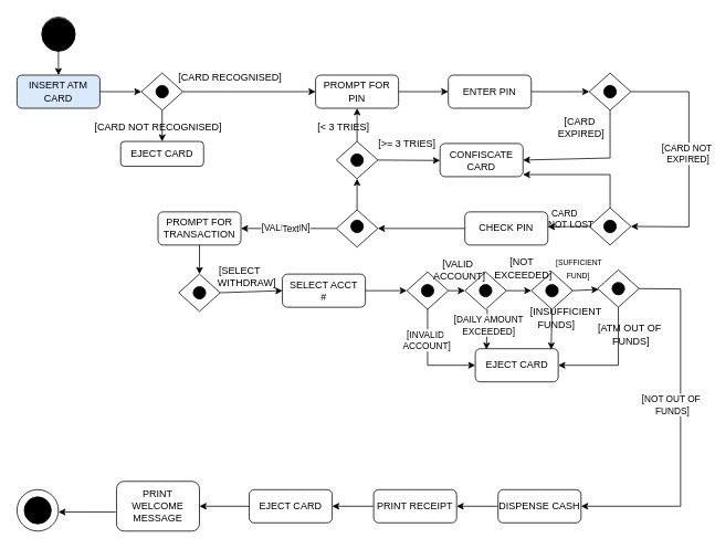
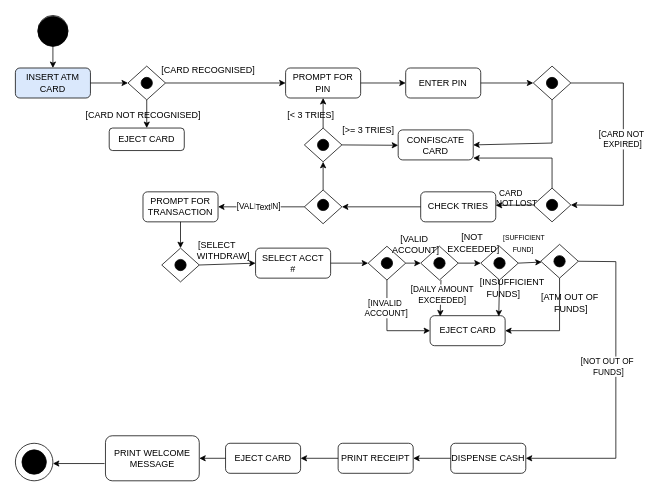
  <mxCell id="0" />
  <mxCell id="1" parent="0" />
  <mxCell id="2" value="" style="ellipse;whiteSpace=wrap;html=1;aspect=fixed;" vertex="1" parent="1"><mxGeometry x="50" y="20" width="40" height="40" as="geometry" /></mxCell>
  <mxCell id="3" value="" style="endArrow=classic;html=1;rounded=0;exitX=0.5;exitY=1;exitDx=0;exitDy=0;" edge="1" parent="1" source="2"><mxGeometry width="50" height="50" relative="1" as="geometry"><mxPoint x="30" y="60" as="sourcePoint" /><mxPoint x="70" y="90" as="targetPoint" /><Array as="points" /></mxGeometry></mxCell>
  <mxCell id="4" value="INSERT ATM CARD" style="rounded=1;whiteSpace=wrap;html=1;fillColor=#dae8fc;" vertex="1" parent="1"><mxGeometry x="20" y="90" width="100" height="40" as="geometry" /></mxCell>
  <mxCell id="5" value="" style="endArrow=classic;html=1;rounded=0;exitX=1;exitY=0.5;exitDx=0;exitDy=0;" edge="1" parent="1" source="4"><mxGeometry width="50" height="50" relative="1" as="geometry"><mxPoint x="410" y="270" as="sourcePoint" /><mxPoint x="170" y="110" as="targetPoint" /></mxGeometry></mxCell>
  <mxCell id="6" value="" style="rhombus;whiteSpace=wrap;html=1;" vertex="1" parent="1"><mxGeometry x="170" y="87.5" width="50" height="45" as="geometry" /></mxCell>
  <mxCell id="7" value="" style="ellipse;whiteSpace=wrap;html=1;aspect=fixed;strokeColor=#000000;fillColor=#000000;" vertex="1" parent="1"><mxGeometry x="187.5" y="102.5" width="15" height="15" as="geometry" /></mxCell>
  <mxCell id="8" value="" style="endArrow=classic;html=1;rounded=0;exitX=0.5;exitY=1;exitDx=0;exitDy=0;" edge="1" parent="1" source="6"><mxGeometry width="50" height="50" relative="1" as="geometry"><mxPoint x="410" y="270" as="sourcePoint" /><mxPoint x="195" y="170" as="targetPoint" /></mxGeometry></mxCell>
  <mxCell id="9" value="EJECT CARD" style="rounded=1;whiteSpace=wrap;html=1;" vertex="1" parent="1"><mxGeometry x="145" y="170" width="100" height="30" as="geometry" /></mxCell>
  <mxCell id="10" value="[CARD NOT RECOGNISED]" style="text;html=1;align=center;verticalAlign=middle;resizable=0;points=[];autosize=1;strokeColor=none;fillColor=none;" vertex="1" parent="1"><mxGeometry x="100" y="138" width="180" height="30" as="geometry" /></mxCell>
  <mxCell id="11" value="" style="endArrow=classic;html=1;rounded=0;exitX=1;exitY=0.5;exitDx=0;exitDy=0;" edge="1" parent="1" source="6"><mxGeometry width="50" height="50" relative="1" as="geometry"><mxPoint x="410" y="270" as="sourcePoint" /><mxPoint x="380" y="110" as="targetPoint" /></mxGeometry></mxCell>
  <mxCell id="12" value="&amp;nbsp; &amp;nbsp; [CARD RECOGNISED]" style="text;html=1;align=center;verticalAlign=middle;resizable=0;points=[];autosize=1;strokeColor=none;fillColor=none;" vertex="1" parent="1"><mxGeometry x="190" y="78" width="160" height="30" as="geometry" /></mxCell>
  <mxCell id="13" value="PROMPT FOR PIN" style="rounded=1;whiteSpace=wrap;html=1;" vertex="1" parent="1"><mxGeometry x="380" y="90" width="100" height="40" as="geometry" /></mxCell>
  <mxCell id="14" value="" style="endArrow=classic;html=1;rounded=0;exitX=1;exitY=0.5;exitDx=0;exitDy=0;" edge="1" parent="1" source="13"><mxGeometry width="50" height="50" relative="1" as="geometry"><mxPoint x="410" y="270" as="sourcePoint" /><mxPoint x="540" y="110" as="targetPoint" /></mxGeometry></mxCell>
  <mxCell id="15" value="ENTER PIN" style="rounded=1;whiteSpace=wrap;html=1;" vertex="1" parent="1"><mxGeometry x="540" y="90" width="100" height="40" as="geometry" /></mxCell>
  <mxCell id="16" value="" style="endArrow=classic;html=1;rounded=0;exitX=1;exitY=0.5;exitDx=0;exitDy=0;" edge="1" parent="1" source="15"><mxGeometry width="50" height="50" relative="1" as="geometry"><mxPoint x="410" y="270" as="sourcePoint" /><mxPoint x="710" y="110" as="targetPoint" /></mxGeometry></mxCell>
  <mxCell id="17" value="" style="rhombus;whiteSpace=wrap;html=1;" vertex="1" parent="1"><mxGeometry x="710" y="87.5" width="50" height="45" as="geometry" /></mxCell>
  <mxCell id="18" value="" style="ellipse;whiteSpace=wrap;html=1;aspect=fixed;strokeColor=#000000;fillColor=#000000;" vertex="1" parent="1"><mxGeometry x="727.5" y="102.5" width="15" height="15" as="geometry" /></mxCell>
  <mxCell id="19" value="" style="rhombus;whiteSpace=wrap;html=1;" vertex="1" parent="1"><mxGeometry x="405" y="252.5" width="50" height="45" as="geometry" /></mxCell>
  <mxCell id="20" value="" style="rhombus;whiteSpace=wrap;html=1;" vertex="1" parent="1"><mxGeometry x="405" y="170" width="50" height="45" as="geometry" /></mxCell>
  <mxCell id="21" value="" style="endArrow=classic;html=1;rounded=0;exitX=0.5;exitY=0;exitDx=0;exitDy=0;entryX=0.5;entryY=1;entryDx=0;entryDy=0;" edge="1" parent="1" source="20" target="13"><mxGeometry width="50" height="50" relative="1" as="geometry"><mxPoint x="410" y="270" as="sourcePoint" /><mxPoint x="460" y="220" as="targetPoint" /></mxGeometry></mxCell>
  <mxCell id="22" value="" style="endArrow=classic;html=1;rounded=0;entryX=0.5;entryY=1;entryDx=0;entryDy=0;exitX=0.5;exitY=0;exitDx=0;exitDy=0;" edge="1" parent="1" source="19" target="20"><mxGeometry width="50" height="50" relative="1" as="geometry"><mxPoint x="410" y="270" as="sourcePoint" /><mxPoint x="460" y="220" as="targetPoint" /></mxGeometry></mxCell>
  <mxCell id="23" value="" style="ellipse;whiteSpace=wrap;html=1;aspect=fixed;strokeColor=#000000;fillColor=#000000;" vertex="1" parent="1"><mxGeometry x="422.5" y="185" width="15" height="15" as="geometry" /></mxCell>
  <mxCell id="24" value="" style="ellipse;whiteSpace=wrap;html=1;aspect=fixed;strokeColor=#000000;fillColor=#000000;" vertex="1" parent="1"><mxGeometry x="422.5" y="265" width="15" height="15" as="geometry" /></mxCell>
  <mxCell id="25" value="" style="endArrow=classic;html=1;rounded=0;exitX=1;exitY=0.5;exitDx=0;exitDy=0;" edge="1" parent="1" source="20"><mxGeometry width="50" height="50" relative="1" as="geometry"><mxPoint x="410" y="270" as="sourcePoint" /><mxPoint x="530" y="193" as="targetPoint" /></mxGeometry></mxCell>
  <mxCell id="26" value="&amp;nbsp; [&amp;lt; 3 TRIES]" style="text;html=1;align=center;verticalAlign=middle;resizable=0;points=[];autosize=1;strokeColor=none;fillColor=none;" vertex="1" parent="1"><mxGeometry x="365" y="138" width="90" height="30" as="geometry" /></mxCell>
  <mxCell id="27" value="&amp;nbsp; &amp;nbsp; &amp;nbsp; &amp;nbsp; &amp;nbsp; &amp;nbsp; [&amp;gt;= 3 TRIES]" style="text;html=1;align=center;verticalAlign=middle;resizable=0;points=[];autosize=1;strokeColor=none;fillColor=none;" vertex="1" parent="1"><mxGeometry x="405" y="158" width="130" height="30" as="geometry" /></mxCell>
  <mxCell id="28" value="CONFISCATE CARD" style="rounded=1;whiteSpace=wrap;html=1;" vertex="1" parent="1"><mxGeometry x="530" y="172.5" width="100" height="40" as="geometry" /></mxCell>
  <mxCell id="29" value="" style="endArrow=classic;html=1;rounded=0;exitX=0.5;exitY=1;exitDx=0;exitDy=0;entryX=1;entryY=0.5;entryDx=0;entryDy=0;" edge="1" parent="1" source="17" target="28"><mxGeometry width="50" height="50" relative="1" as="geometry"><mxPoint x="410" y="270" as="sourcePoint" /><mxPoint x="460" y="220" as="targetPoint" /><Array as="points"><mxPoint x="735" y="190" /></Array></mxGeometry></mxCell>
- <mxCell id="30" value="[CARD&amp;nbsp;&lt;div&gt;EXPIRED]&lt;/div&gt;" style="text;html=1;align=center;verticalAlign=middle;resizable=0;points=[];autosize=1;strokeColor=none;fillColor=none;" vertex="1" parent="1"><mxGeometry x="660" y="133" width="80" height="40" as="geometry" /></mxCell>
  <mxCell id="31" value="" style="rhombus;whiteSpace=wrap;html=1;" vertex="1" parent="1"><mxGeometry x="710" y="250" width="50" height="45" as="geometry" /></mxCell>
  <mxCell id="32" value="" style="ellipse;whiteSpace=wrap;html=1;aspect=fixed;strokeColor=#000000;fillColor=#000000;" vertex="1" parent="1"><mxGeometry x="727.5" y="265" width="15" height="15" as="geometry" /></mxCell>
  <mxCell id="33" value="" style="endArrow=classic;html=1;rounded=0;exitX=1;exitY=0.5;exitDx=0;exitDy=0;entryX=1;entryY=0.5;entryDx=0;entryDy=0;" edge="1" parent="1" source="17" target="31"><mxGeometry width="50" height="50" relative="1" as="geometry"><mxPoint x="410" y="270" as="sourcePoint" /><mxPoint x="460" y="220" as="targetPoint" /><Array as="points"><mxPoint x="830" y="110" /><mxPoint x="830" y="273" /></Array></mxGeometry></mxCell>
  <mxCell id="34" value="[CARD NOT&amp;nbsp;&lt;div&gt;EXPIRED]&lt;/div&gt;" style="edgeLabel;html=1;align=center;verticalAlign=middle;resizable=0;points=[];" vertex="1" connectable="0" parent="33"><mxGeometry x="-0.05" y="-2" relative="1" as="geometry"><mxPoint as="offset" /></mxGeometry></mxCell>
  <mxCell id="35" value="" style="endArrow=classic;html=1;rounded=0;exitX=0;exitY=0.5;exitDx=0;exitDy=0;" edge="1" parent="1" source="31"><mxGeometry width="50" height="50" relative="1" as="geometry"><mxPoint x="550" y="270" as="sourcePoint" /><mxPoint x="660" y="273" as="targetPoint" /></mxGeometry></mxCell>
- <mxCell id="36" value="CHECK PIN" style="rounded=1;whiteSpace=wrap;html=1;" vertex="1" parent="1"><mxGeometry x="560" y="255" width="100" height="40" as="geometry" /></mxCell>
+ <mxCell id="36" value="CHECK TRIES" style="rounded=1;whiteSpace=wrap;html=1;" vertex="1" parent="1"><mxGeometry x="560" y="255" width="100" height="40" as="geometry" /></mxCell>
  <mxCell id="37" value="" style="endArrow=classic;html=1;rounded=0;entryX=1;entryY=0.5;entryDx=0;entryDy=0;exitX=0;exitY=0.5;exitDx=0;exitDy=0;" edge="1" parent="1" source="36" target="19"><mxGeometry width="50" height="50" relative="1" as="geometry"><mxPoint x="550" y="270" as="sourcePoint" /><mxPoint x="600" y="220" as="targetPoint" /></mxGeometry></mxCell>
  <mxCell id="38" style="edgeStyle=orthogonalEdgeStyle;rounded=0;orthogonalLoop=1;jettySize=auto;html=1;exitX=0.5;exitY=0;exitDx=0;exitDy=0;entryX=0.5;entryY=1;entryDx=0;entryDy=0;" edge="1" parent="1" source="24" target="24"><mxGeometry relative="1" as="geometry"><Array as="points"><mxPoint x="430" y="280" /><mxPoint x="430" y="280" /></Array></mxGeometry></mxCell>
  <mxCell id="39" value="" style="endArrow=classic;html=1;rounded=0;exitX=0;exitY=0.5;exitDx=0;exitDy=0;" edge="1" parent="1" source="19"><mxGeometry width="50" height="50" relative="1" as="geometry"><mxPoint x="550" y="270" as="sourcePoint" /><mxPoint x="290" y="275" as="targetPoint" /></mxGeometry></mxCell>
  <mxCell id="40" value="[VALID PIN]" style="edgeLabel;html=1;align=center;verticalAlign=middle;resizable=0;points=[];" vertex="1" connectable="0" parent="39"><mxGeometry x="0.054" y="-2" relative="1" as="geometry"><mxPoint x="-1" as="offset" /></mxGeometry></mxCell>
  <mxCell id="41" value="Text" style="edgeLabel;html=1;align=center;verticalAlign=middle;resizable=0;points=[];" vertex="1" connectable="0" parent="39"><mxGeometry x="-0.049" relative="1" as="geometry"><mxPoint x="-1" as="offset" /></mxGeometry></mxCell>
  <mxCell id="42" value="PROMPT FOR TRANSACTION" style="rounded=1;whiteSpace=wrap;html=1;" vertex="1" parent="1"><mxGeometry x="190" y="255" width="100" height="40" as="geometry" /></mxCell>
  <mxCell id="43" value="" style="endArrow=classic;html=1;rounded=0;exitX=0.5;exitY=1;exitDx=0;exitDy=0;" edge="1" parent="1" source="42"><mxGeometry width="50" height="50" relative="1" as="geometry"><mxPoint x="550" y="280" as="sourcePoint" /><mxPoint x="240" y="330" as="targetPoint" /></mxGeometry></mxCell>
  <mxCell id="44" value="" style="rhombus;whiteSpace=wrap;html=1;" vertex="1" parent="1"><mxGeometry x="215" y="330" width="50" height="45" as="geometry" /></mxCell>
  <mxCell id="45" value="" style="ellipse;whiteSpace=wrap;html=1;aspect=fixed;strokeColor=#000000;fillColor=#000000;" vertex="1" parent="1"><mxGeometry x="232.5" y="345" width="15" height="15" as="geometry" /></mxCell>
  <mxCell id="46" value="" style="endArrow=classic;html=1;rounded=0;exitX=1;exitY=0.5;exitDx=0;exitDy=0;" edge="1" parent="1" source="44"><mxGeometry width="50" height="50" relative="1" as="geometry"><mxPoint x="550" y="280" as="sourcePoint" /><mxPoint x="340" y="350" as="targetPoint" /></mxGeometry></mxCell>
  <mxCell id="47" value="SELECT ACCT&lt;div&gt;#&lt;/div&gt;" style="rounded=1;whiteSpace=wrap;html=1;" vertex="1" parent="1"><mxGeometry x="340" y="330" width="100" height="40" as="geometry" /></mxCell>
  <mxCell id="48" value="" style="endArrow=classic;html=1;rounded=0;exitX=1;exitY=0.5;exitDx=0;exitDy=0;" edge="1" parent="1" source="47"><mxGeometry width="50" height="50" relative="1" as="geometry"><mxPoint x="550" y="280" as="sourcePoint" /><mxPoint x="490" y="350" as="targetPoint" /></mxGeometry></mxCell>
  <mxCell id="49" value="" style="rhombus;whiteSpace=wrap;html=1;" vertex="1" parent="1"><mxGeometry x="490" y="327.5" width="50" height="45" as="geometry" /></mxCell>
  <mxCell id="50" value="" style="rhombus;whiteSpace=wrap;html=1;" vertex="1" parent="1"><mxGeometry x="560" y="327.5" width="50" height="45" as="geometry" /></mxCell>
  <mxCell id="51" value="" style="rhombus;whiteSpace=wrap;html=1;" vertex="1" parent="1"><mxGeometry x="640" y="327.5" width="50" height="45" as="geometry" /></mxCell>
  <mxCell id="52" value="" style="rhombus;whiteSpace=wrap;html=1;" vertex="1" parent="1"><mxGeometry x="720" y="325" width="50" height="45" as="geometry" /></mxCell>
  <mxCell id="53" value="" style="endArrow=classic;html=1;rounded=0;exitX=1;exitY=0.5;exitDx=0;exitDy=0;entryX=0;entryY=0.5;entryDx=0;entryDy=0;" edge="1" parent="1" source="49" target="50"><mxGeometry width="50" height="50" relative="1" as="geometry"><mxPoint x="450" y="360" as="sourcePoint" /><mxPoint x="500" y="360" as="targetPoint" /></mxGeometry></mxCell>
  <mxCell id="54" value="" style="endArrow=classic;html=1;rounded=0;exitX=1;exitY=0.5;exitDx=0;exitDy=0;entryX=0;entryY=0.5;entryDx=0;entryDy=0;" edge="1" parent="1" source="50" target="51"><mxGeometry width="50" height="50" relative="1" as="geometry"><mxPoint x="550" y="280" as="sourcePoint" /><mxPoint x="600" y="230" as="targetPoint" /></mxGeometry></mxCell>
  <mxCell id="55" value="" style="endArrow=classic;html=1;rounded=0;exitX=1;exitY=0.5;exitDx=0;exitDy=0;" edge="1" parent="1" source="51" target="52"><mxGeometry width="50" height="50" relative="1" as="geometry"><mxPoint x="550" y="280" as="sourcePoint" /><mxPoint x="600" y="230" as="targetPoint" /></mxGeometry></mxCell>
  <mxCell id="56" value="" style="ellipse;whiteSpace=wrap;html=1;aspect=fixed;strokeColor=#000000;fillColor=#000000;" vertex="1" parent="1"><mxGeometry x="657.5" y="342.5" width="15" height="15" as="geometry" /></mxCell>
  <mxCell id="57" value="" style="ellipse;whiteSpace=wrap;html=1;aspect=fixed;strokeColor=#000000;fillColor=#000000;" vertex="1" parent="1"><mxGeometry x="577.5" y="342.5" width="15" height="15" as="geometry" /></mxCell>
  <mxCell id="58" value="" style="ellipse;whiteSpace=wrap;html=1;aspect=fixed;strokeColor=#000000;fillColor=#000000;" vertex="1" parent="1"><mxGeometry x="507.5" y="342.5" width="15" height="15" as="geometry" /></mxCell>
  <mxCell id="59" value="" style="ellipse;whiteSpace=wrap;html=1;aspect=fixed;strokeColor=#000000;fillColor=#000000;" vertex="1" parent="1"><mxGeometry x="737.5" y="340" width="15" height="15" as="geometry" /></mxCell>
  <mxCell id="60" value="[VALID&amp;nbsp;&lt;div&gt;ACCOUNT]&lt;/div&gt;" style="text;html=1;align=center;verticalAlign=middle;resizable=0;points=[];autosize=1;strokeColor=none;fillColor=none;" vertex="1" parent="1"><mxGeometry x="507.5" y="305" width="90" height="40" as="geometry" /></mxCell>
  <mxCell id="61" value="[NOT&amp;nbsp;&lt;div&gt;EXCEEDED]&lt;/div&gt;" style="text;html=1;align=center;verticalAlign=middle;resizable=0;points=[];autosize=1;strokeColor=none;fillColor=none;" vertex="1" parent="1"><mxGeometry x="585" y="303" width="90" height="40" as="geometry" /></mxCell>
  <mxCell id="62" value="&lt;font style=&quot;font-size: 9px;&quot;&gt;&amp;nbsp; &amp;nbsp; &amp;nbsp; &amp;nbsp;[SUFFICIENT&amp;nbsp;&lt;/font&gt;&lt;div&gt;&lt;font style=&quot;font-size: 9px;&quot;&gt;&amp;nbsp; &amp;nbsp; &amp;nbsp;FUND]&lt;/font&gt;&lt;/div&gt;" style="text;html=1;align=center;verticalAlign=middle;resizable=0;points=[];autosize=1;strokeColor=none;fillColor=none;" vertex="1" parent="1"><mxGeometry x="640" y="303" width="100" height="40" as="geometry" /></mxCell>
  <mxCell id="63" value="" style="endArrow=classic;html=1;rounded=0;exitX=0.5;exitY=1;exitDx=0;exitDy=0;entryX=0;entryY=0.5;entryDx=0;entryDy=0;" edge="1" parent="1" source="49" target="65"><mxGeometry width="50" height="50" relative="1" as="geometry"><mxPoint x="550" y="480" as="sourcePoint" /><mxPoint x="515" y="450" as="targetPoint" /><Array as="points"><mxPoint x="515" y="440" /></Array></mxGeometry></mxCell>
  <mxCell id="64" value="[INVALID&amp;nbsp;&lt;div&gt;ACCOUNT]&lt;/div&gt;" style="edgeLabel;html=1;align=center;verticalAlign=middle;resizable=0;points=[];" vertex="1" connectable="0" parent="63"><mxGeometry x="-0.407" y="-2" relative="1" as="geometry"><mxPoint as="offset" /></mxGeometry></mxCell>
  <mxCell id="65" value="EJECT CARD" style="rounded=1;whiteSpace=wrap;html=1;" vertex="1" parent="1"><mxGeometry x="572.5" y="420" width="100" height="40" as="geometry" /></mxCell>
  <mxCell id="66" value="" style="endArrow=classic;html=1;rounded=0;exitX=0.5;exitY=1;exitDx=0;exitDy=0;entryX=0.115;entryY=0.025;entryDx=0;entryDy=0;entryPerimeter=0;" edge="1" parent="1"><mxGeometry width="50" height="50" relative="1" as="geometry"><mxPoint x="587" y="372.5" as="sourcePoint" /><mxPoint x="586" y="421" as="targetPoint" /></mxGeometry></mxCell>
  <mxCell id="67" value="&amp;nbsp; &amp;nbsp; [DAILY AMOUNT&amp;nbsp;&lt;div&gt;&amp;nbsp; &amp;nbsp;EXCEEDED]&lt;/div&gt;" style="edgeLabel;html=1;align=center;verticalAlign=middle;resizable=0;points=[];" vertex="1" connectable="0" parent="66"><mxGeometry x="-0.22" y="-3" relative="1" as="geometry"><mxPoint as="offset" /></mxGeometry></mxCell>
  <mxCell id="68" value="" style="endArrow=classic;html=1;rounded=0;exitX=0.5;exitY=1;exitDx=0;exitDy=0;entryX=0.915;entryY=0.025;entryDx=0;entryDy=0;entryPerimeter=0;" edge="1" parent="1" source="51" target="65"><mxGeometry width="50" height="50" relative="1" as="geometry"><mxPoint x="550" y="480" as="sourcePoint" /><mxPoint x="600" y="430" as="targetPoint" /></mxGeometry></mxCell>
  <mxCell id="69" value="" style="endArrow=classic;html=1;rounded=0;exitX=0.5;exitY=1;exitDx=0;exitDy=0;entryX=1;entryY=0.5;entryDx=0;entryDy=0;" edge="1" parent="1" source="52" target="65"><mxGeometry width="50" height="50" relative="1" as="geometry"><mxPoint x="550" y="480" as="sourcePoint" /><mxPoint x="745" y="440" as="targetPoint" /><Array as="points"><mxPoint x="745" y="440" /></Array></mxGeometry></mxCell>
  <mxCell id="70" value="" style="endArrow=classic;html=1;rounded=0;exitX=1;exitY=0.5;exitDx=0;exitDy=0;" edge="1" parent="1" source="52"><mxGeometry width="50" height="50" relative="1" as="geometry"><mxPoint x="550" y="480" as="sourcePoint" /><mxPoint x="700" y="610" as="targetPoint" /><Array as="points"><mxPoint x="820" y="348" /><mxPoint x="820" y="610" /></Array></mxGeometry></mxCell>
  <mxCell id="71" value="[NOT OUT OF&amp;nbsp;&lt;div&gt;FUNDS]&lt;/div&gt;" style="edgeLabel;html=1;align=center;verticalAlign=middle;resizable=0;points=[];" vertex="1" connectable="0" parent="70"><mxGeometry x="-0.121" y="-11" relative="1" as="geometry"><mxPoint as="offset" /></mxGeometry></mxCell>
- <mxCell id="72" value="PRINT WELCOME MESSAGE" style="rounded=1;whiteSpace=wrap;html=1;" vertex="1" parent="1"><mxGeometry x="140" y="580" width="100" height="60" as="geometry" /></mxCell>
+ <mxCell id="72" value="PRINT WELCOME MESSAGE" style="rounded=1;whiteSpace=wrap;html=1;" vertex="1" parent="1"><mxGeometry x="140" y="580" width="125" height="60" as="geometry" /></mxCell>
  <mxCell id="73" value="EJECT CARD" style="rounded=1;whiteSpace=wrap;html=1;" vertex="1" parent="1"><mxGeometry x="300" y="590" width="100" height="40" as="geometry" /></mxCell>
  <mxCell id="74" value="PRINT RECEIPT" style="rounded=1;whiteSpace=wrap;html=1;" vertex="1" parent="1"><mxGeometry x="450" y="590" width="100" height="40" as="geometry" /></mxCell>
  <mxCell id="75" value="DISPENSE CASH" style="rounded=1;whiteSpace=wrap;html=1;" vertex="1" parent="1"><mxGeometry x="600" y="590" width="100" height="40" as="geometry" /></mxCell>
  <mxCell id="76" value="" style="endArrow=classic;html=1;rounded=0;exitX=0;exitY=0.5;exitDx=0;exitDy=0;" edge="1" parent="1" source="75"><mxGeometry width="50" height="50" relative="1" as="geometry"><mxPoint x="550" y="480" as="sourcePoint" /><mxPoint x="550" y="610" as="targetPoint" /></mxGeometry></mxCell>
  <mxCell id="77" value="" style="endArrow=classic;html=1;rounded=0;exitX=0;exitY=0.5;exitDx=0;exitDy=0;entryX=1;entryY=0.5;entryDx=0;entryDy=0;" edge="1" parent="1" source="74" target="73"><mxGeometry width="50" height="50" relative="1" as="geometry"><mxPoint x="550" y="480" as="sourcePoint" /><mxPoint x="600" y="430" as="targetPoint" /></mxGeometry></mxCell>
  <mxCell id="78" value="" style="endArrow=classic;html=1;rounded=0;exitX=0;exitY=0.5;exitDx=0;exitDy=0;entryX=1;entryY=0.5;entryDx=0;entryDy=0;" edge="1" parent="1" source="73" target="72"><mxGeometry width="50" height="50" relative="1" as="geometry"><mxPoint x="550" y="480" as="sourcePoint" /><mxPoint x="600" y="430" as="targetPoint" /></mxGeometry></mxCell>
  <mxCell id="79" value="" style="ellipse;whiteSpace=wrap;html=1;aspect=fixed;" vertex="1" parent="1"><mxGeometry x="20" y="590" width="50" height="50" as="geometry" /></mxCell>
  <mxCell id="80" value="" style="ellipse;whiteSpace=wrap;html=1;aspect=fixed;strokeColor=#000000;fillColor=#000000;" vertex="1" parent="1"><mxGeometry x="50" y="21.25" width="40" height="40" as="geometry" /></mxCell>
  <mxCell id="81" value="" style="ellipse;whiteSpace=wrap;html=1;aspect=fixed;strokeColor=#000000;fillColor=#000000;" vertex="1" parent="1"><mxGeometry x="28.75" y="598.75" width="32.5" height="32.5" as="geometry" /></mxCell>
  <mxCell id="82" value="" style="endArrow=classic;html=1;rounded=0;exitX=-0.01;exitY=0.617;exitDx=0;exitDy=0;exitPerimeter=0;" edge="1" parent="1" source="72"><mxGeometry width="50" height="50" relative="1" as="geometry"><mxPoint x="350" y="600" as="sourcePoint" /><mxPoint x="70" y="617" as="targetPoint" /></mxGeometry></mxCell>
  <mxCell id="83" value="&amp;nbsp; &amp;nbsp; &amp;nbsp; &amp;nbsp; [INSUFFICIENT&amp;nbsp;&lt;div&gt;FUNDS]&lt;/div&gt;" style="text;html=1;align=center;verticalAlign=middle;resizable=0;points=[];autosize=1;strokeColor=none;fillColor=none;" vertex="1" parent="1"><mxGeometry x="600" y="363" width="140" height="40" as="geometry" /></mxCell>
  <mxCell id="84" value="[ATM OUT OF&amp;nbsp;&lt;div&gt;FUNDS]&lt;/div&gt;" style="text;html=1;align=center;verticalAlign=middle;resizable=0;points=[];autosize=1;strokeColor=none;fillColor=none;" vertex="1" parent="1"><mxGeometry x="710" y="383" width="100" height="40" as="geometry" /></mxCell>
  <mxCell id="85" value="[SELECT&amp;nbsp;&lt;div&gt;&amp;nbsp; &amp;nbsp; WITHDRAW]&lt;/div&gt;" style="text;html=1;align=center;verticalAlign=middle;resizable=0;points=[];autosize=1;strokeColor=none;fillColor=none;" vertex="1" parent="1"><mxGeometry x="235" y="313" width="110" height="40" as="geometry" /></mxCell>
  <mxCell id="86" value="&lt;font style=&quot;font-size: 11px;&quot;&gt;&amp;nbsp;CARD&amp;nbsp;&lt;/font&gt;&lt;div style=&quot;font-size: 11px;&quot;&gt;&lt;font style=&quot;font-size: 11px;&quot;&gt;&amp;nbsp; &amp;nbsp; &amp;nbsp;NOT LOST&lt;/font&gt;&lt;/div&gt;" style="text;html=1;align=center;verticalAlign=middle;resizable=0;points=[];autosize=1;strokeColor=none;fillColor=none;" vertex="1" parent="1"><mxGeometry x="635" y="243" width="90" height="40" as="geometry" /></mxCell>
  <mxCell id="87" value="" style="endArrow=classic;html=1;rounded=0;exitX=0.5;exitY=0;exitDx=0;exitDy=0;entryX=0.3;entryY=0.733;entryDx=0;entryDy=0;entryPerimeter=0;" edge="1" parent="1" source="31"><mxGeometry width="50" height="50" relative="1" as="geometry"><mxPoint x="360" y="420" as="sourcePoint" /><mxPoint x="630" y="209.99" as="targetPoint" /><Array as="points"><mxPoint x="735" y="210" /></Array></mxGeometry></mxCell>
